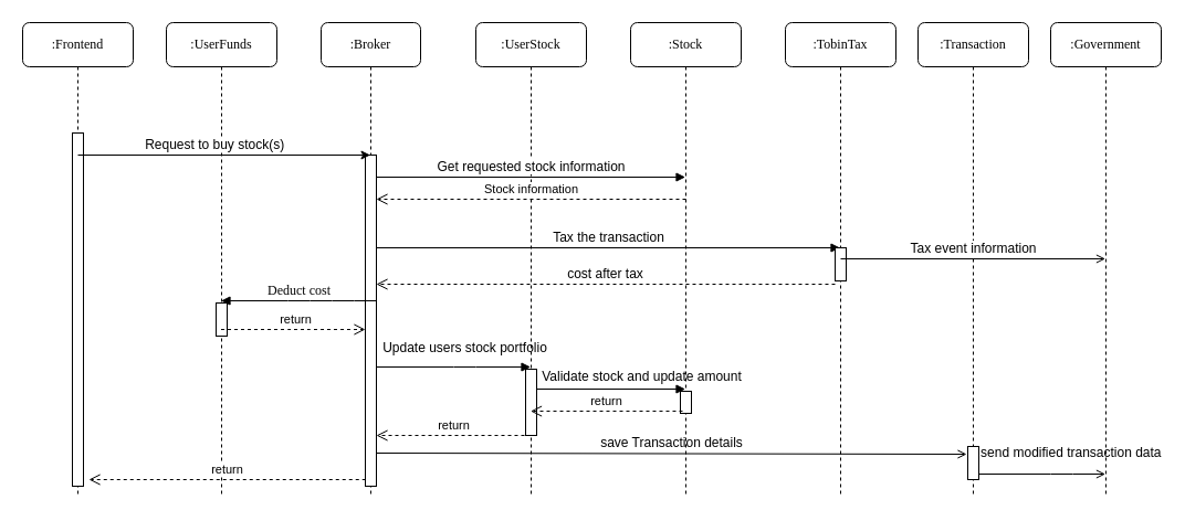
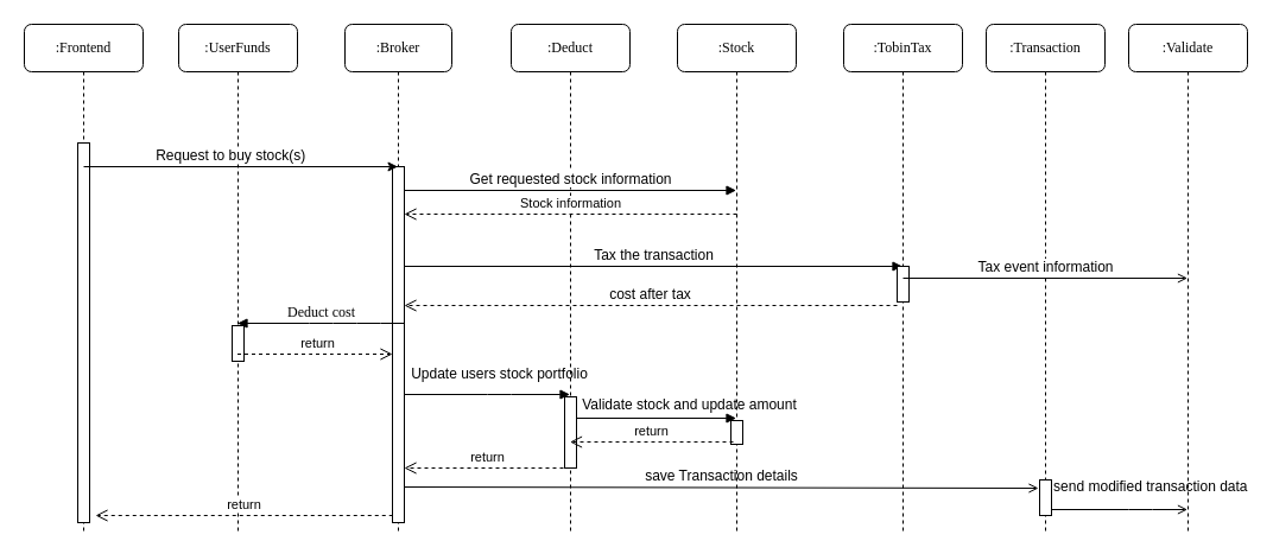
  <mxCell id="0" />
  <mxCell id="1" parent="0" />
  <mxCell id="2" value=":UserFunds" style="shape=umlLifeline;perimeter=lifelinePerimeter;whiteSpace=wrap;html=1;container=1;collapsible=0;recursiveResize=0;outlineConnect=0;rounded=1;shadow=0;comic=0;labelBackgroundColor=none;strokeWidth=1;fontFamily=Verdana;fontSize=12;align=center;" parent="1" vertex="1"><mxGeometry x="150" y="20" width="100" height="430" as="geometry" /></mxCell>
  <mxCell id="3" value="" style="html=1;points=[];perimeter=orthogonalPerimeter;rounded=0;shadow=0;comic=0;labelBackgroundColor=none;strokeWidth=1;fontFamily=Verdana;fontSize=12;align=center;" parent="2" vertex="1"><mxGeometry x="45" y="254" width="10" height="30" as="geometry" /></mxCell>
  <mxCell id="4" value=":Broker" style="shape=umlLifeline;perimeter=lifelinePerimeter;whiteSpace=wrap;html=1;container=1;collapsible=0;recursiveResize=0;outlineConnect=0;rounded=1;shadow=0;comic=0;labelBackgroundColor=none;strokeWidth=1;fontFamily=Verdana;fontSize=12;align=center;" parent="1" vertex="1"><mxGeometry x="290" y="20" width="90" height="430" as="geometry" /></mxCell>
  <mxCell id="5" value="&lt;font style=&quot;font-size: 12px&quot;&gt;Tax the transaction&lt;/font&gt;" style="html=1;verticalAlign=bottom;startArrow=none;startFill=0;endArrow=block;startSize=8;" parent="4" edge="1"><mxGeometry width="60" relative="1" as="geometry"><mxPoint x="50" y="204" as="sourcePoint" /><mxPoint x="469.5" y="204" as="targetPoint" /></mxGeometry></mxCell>
  <mxCell id="6" value="&lt;font style=&quot;font-size: 12px&quot;&gt;cost after tax&lt;/font&gt;" style="html=1;verticalAlign=bottom;endArrow=open;dashed=1;endSize=8;" parent="4" edge="1"><mxGeometry relative="1" as="geometry"><mxPoint x="465" y="237" as="sourcePoint" /><mxPoint x="50" y="237" as="targetPoint" /></mxGeometry></mxCell>
  <mxCell id="7" value="&lt;font style=&quot;font-size: 12px&quot;&gt;Update users stock portfolio&lt;/font&gt;" style="html=1;verticalAlign=bottom;startArrow=none;startFill=0;endArrow=block;startSize=8;" parent="4" edge="1"><mxGeometry x="0.147" y="8" width="60" relative="1" as="geometry"><mxPoint x="50" y="312" as="sourcePoint" /><mxPoint x="189.5" y="312" as="targetPoint" /><Array as="points"><mxPoint x="130" y="312" /></Array><mxPoint as="offset" /></mxGeometry></mxCell>
  <mxCell id="8" value="" style="html=1;points=[];perimeter=orthogonalPerimeter;rounded=0;shadow=0;comic=0;labelBackgroundColor=none;strokeWidth=1;fontFamily=Verdana;fontSize=12;align=center;" parent="4" vertex="1"><mxGeometry x="40" y="120" width="10" height="300" as="geometry" /></mxCell>
  <mxCell id="9" value="" style="html=1;points=[];perimeter=orthogonalPerimeter;rounded=0;shadow=0;comic=0;labelBackgroundColor=none;strokeColor=#000000;strokeWidth=1;fillColor=#FFFFFF;fontFamily=Verdana;fontSize=12;fontColor=#000000;align=center;" parent="4" vertex="1"><mxGeometry x="465" y="204" width="10" height="20" as="geometry" /></mxCell>
  <mxCell id="10" value="&lt;font style=&quot;font-size: 12px&quot;&gt;save Transaction details&lt;/font&gt;" style="html=1;verticalAlign=bottom;endArrow=open;endFill=0;entryX=-0.1;entryY=0.233;entryDx=0;entryDy=0;entryPerimeter=0;" parent="4" target="23" edge="1"><mxGeometry width="80" relative="1" as="geometry"><mxPoint x="50" y="390" as="sourcePoint" /><mxPoint x="589.5" y="390" as="targetPoint" /></mxGeometry></mxCell>
- <mxCell id="11" value=":UserStock" style="shape=umlLifeline;perimeter=lifelinePerimeter;whiteSpace=wrap;html=1;container=1;collapsible=0;recursiveResize=0;outlineConnect=0;rounded=1;shadow=0;comic=0;labelBackgroundColor=none;strokeWidth=1;fontFamily=Verdana;fontSize=12;align=center;" parent="1" vertex="1"><mxGeometry x="430" y="20" width="100" height="430" as="geometry" /></mxCell>
+ <mxCell id="11" value=":Deduct" style="shape=umlLifeline;perimeter=lifelinePerimeter;whiteSpace=wrap;html=1;container=1;collapsible=0;recursiveResize=0;outlineConnect=0;rounded=1;shadow=0;comic=0;labelBackgroundColor=none;strokeWidth=1;fontFamily=Verdana;fontSize=12;align=center;" parent="1" vertex="1"><mxGeometry x="430" y="20" width="100" height="430" as="geometry" /></mxCell>
  <mxCell id="12" value="&lt;font style=&quot;font-size: 12px&quot;&gt;Validate stock and update amount&lt;/font&gt;" style="html=1;verticalAlign=bottom;endArrow=block;" parent="11" edge="1"><mxGeometry x="0.434" y="2" width="80" relative="1" as="geometry"><mxPoint x="50" y="332" as="sourcePoint" /><mxPoint x="189.5" y="332" as="targetPoint" /><mxPoint as="offset" /></mxGeometry></mxCell>
  <mxCell id="13" value="" style="html=1;points=[];perimeter=orthogonalPerimeter;rounded=0;shadow=0;comic=0;labelBackgroundColor=none;strokeWidth=1;fontFamily=Verdana;fontSize=12;align=center;" parent="11" vertex="1"><mxGeometry x="45" y="314" width="10" height="60" as="geometry" /></mxCell>
  <mxCell id="14" value=":Stock" style="shape=umlLifeline;perimeter=lifelinePerimeter;whiteSpace=wrap;html=1;container=1;collapsible=0;recursiveResize=0;outlineConnect=0;rounded=1;shadow=0;comic=0;labelBackgroundColor=none;strokeWidth=1;fontFamily=Verdana;fontSize=12;align=center;" parent="1" vertex="1"><mxGeometry x="570" y="20" width="100" height="430" as="geometry" /></mxCell>
  <mxCell id="15" value="" style="html=1;points=[];perimeter=orthogonalPerimeter;rounded=0;shadow=0;comic=0;labelBackgroundColor=none;strokeWidth=1;fontFamily=Verdana;fontSize=12;align=center;" parent="14" vertex="1"><mxGeometry x="45" y="334" width="10" height="20" as="geometry" /></mxCell>
  <mxCell id="16" value=":TobinTax" style="shape=umlLifeline;perimeter=lifelinePerimeter;whiteSpace=wrap;html=1;container=1;collapsible=0;recursiveResize=0;outlineConnect=0;rounded=1;shadow=0;comic=0;labelBackgroundColor=none;strokeWidth=1;fontFamily=Verdana;fontSize=12;align=center;" parent="1" vertex="1"><mxGeometry x="710" y="20" width="100" height="430" as="geometry" /></mxCell>
  <mxCell id="17" value="" style="html=1;points=[];perimeter=orthogonalPerimeter;rounded=0;shadow=0;comic=0;labelBackgroundColor=none;strokeWidth=1;fontFamily=Verdana;fontSize=12;align=center;" parent="16" vertex="1"><mxGeometry x="45" y="204" width="10" height="30" as="geometry" /></mxCell>
  <mxCell id="18" value=":Frontend" style="shape=umlLifeline;perimeter=lifelinePerimeter;whiteSpace=wrap;html=1;container=1;collapsible=0;recursiveResize=0;outlineConnect=0;rounded=1;shadow=0;comic=0;labelBackgroundColor=none;strokeWidth=1;fontFamily=Verdana;fontSize=12;align=center;" parent="1" vertex="1"><mxGeometry y="20" width="100" height="430" as="geometry" x="20" /></mxCell>
  <mxCell id="19" value="" style="html=1;points=[];perimeter=orthogonalPerimeter;rounded=0;shadow=0;comic=0;labelBackgroundColor=none;strokeWidth=1;fontFamily=Verdana;fontSize=12;align=center;" parent="18" vertex="1"><mxGeometry x="45" y="100" width="10" height="320" as="geometry" /></mxCell>
  <mxCell id="20" value="&lt;font style=&quot;font-size: 12px&quot;&gt;&amp;nbsp; Request to buy stock(s)&amp;nbsp;&lt;/font&gt;" style="html=1;verticalAlign=bottom;startArrow=none;startFill=0;endArrow=classic;startSize=8;endFill=1;rounded=0;" parent="18" target="4" edge="1"><mxGeometry x="-0.075" width="60" relative="1" as="geometry"><mxPoint x="50" y="120" as="sourcePoint" /><mxPoint x="120" y="120" as="targetPoint" /><mxPoint as="offset" /></mxGeometry></mxCell>
  <mxCell id="21" value="Deduct cost" style="html=1;verticalAlign=bottom;endArrow=block;labelBackgroundColor=none;fontFamily=Verdana;fontSize=12;" parent="1" edge="1"><mxGeometry relative="1" as="geometry"><mxPoint x="339.5" y="272" as="sourcePoint" /><mxPoint x="199.5" y="272" as="targetPoint" /><Array as="points"><mxPoint x="310" y="272" /><mxPoint x="270" y="272" /></Array></mxGeometry></mxCell>
  <mxCell id="22" value=":Transaction" style="shape=umlLifeline;perimeter=lifelinePerimeter;whiteSpace=wrap;html=1;container=1;collapsible=0;recursiveResize=0;outlineConnect=0;rounded=1;shadow=0;comic=0;labelBackgroundColor=none;strokeWidth=1;fontFamily=Verdana;fontSize=12;align=center;" parent="1" vertex="1"><mxGeometry x="830" y="20" width="100" height="430" as="geometry" /></mxCell>
  <mxCell id="23" value="" style="html=1;points=[];perimeter=orthogonalPerimeter;rounded=0;shadow=0;comic=0;labelBackgroundColor=none;strokeWidth=1;fontFamily=Verdana;fontSize=12;align=center;" parent="22" vertex="1"><mxGeometry x="45" y="384" width="10" height="30" as="geometry" /></mxCell>
  <mxCell id="24" value="&lt;font style=&quot;font-size: 12px&quot;&gt;send modified transaction data&amp;nbsp;&lt;/font&gt;" style="html=1;verticalAlign=bottom;endArrow=open;endFill=0;" parent="22" source="23" edge="1"><mxGeometry x="0.485" y="10" width="80" relative="1" as="geometry"><mxPoint x="60" y="409" as="sourcePoint" /><mxPoint x="169.5" y="409" as="targetPoint" /><Array as="points"><mxPoint x="130" y="409" /></Array><mxPoint as="offset" /></mxGeometry></mxCell>
- <mxCell id="25" value=":Government" style="shape=umlLifeline;perimeter=lifelinePerimeter;whiteSpace=wrap;html=1;container=1;collapsible=0;recursiveResize=0;outlineConnect=0;rounded=1;shadow=0;comic=0;labelBackgroundColor=none;strokeWidth=1;fontFamily=Verdana;fontSize=12;align=center;" parent="1" vertex="1"><mxGeometry x="950" y="20" width="100" height="430" as="geometry" /></mxCell>
+ <mxCell id="25" value=":Validate" style="shape=umlLifeline;perimeter=lifelinePerimeter;whiteSpace=wrap;html=1;container=1;collapsible=0;recursiveResize=0;outlineConnect=0;rounded=1;shadow=0;comic=0;labelBackgroundColor=none;strokeWidth=1;fontFamily=Verdana;fontSize=12;align=center;" parent="1" vertex="1"><mxGeometry x="950" y="20" width="100" height="430" as="geometry" /></mxCell>
  <mxCell id="26" value="return" style="html=1;verticalAlign=bottom;endArrow=open;dashed=1;endSize=8;" parent="1" edge="1"><mxGeometry x="0.007" relative="1" as="geometry"><mxPoint x="199.5" y="298" as="sourcePoint" /><mxPoint x="330" y="298" as="targetPoint" /><Array as="points"><mxPoint x="270" y="298" /></Array><mxPoint x="1" as="offset" /></mxGeometry></mxCell>
  <mxCell id="27" value="return" style="html=1;verticalAlign=bottom;endArrow=open;dashed=1;endSize=8;exitX=0.47;exitY=0.488;exitDx=0;exitDy=0;exitPerimeter=0;" parent="1" edge="1"><mxGeometry relative="1" as="geometry"><mxPoint x="617" y="372.04" as="sourcePoint" /><mxPoint x="479.5" y="372.04" as="targetPoint" /></mxGeometry></mxCell>
  <mxCell id="28" value="return" style="html=1;verticalAlign=bottom;endArrow=open;dashed=1;endSize=8;" parent="1" edge="1"><mxGeometry x="-0.004" relative="1" as="geometry"><mxPoint x="480" y="394" as="sourcePoint" /><mxPoint x="340" y="394" as="targetPoint" /><mxPoint as="offset" /></mxGeometry></mxCell>
  <mxCell id="29" value="return" style="html=1;verticalAlign=bottom;endArrow=open;dashed=1;endSize=8;" parent="1" edge="1"><mxGeometry relative="1" as="geometry"><mxPoint x="330.25" y="434" as="sourcePoint" /><mxPoint x="80" y="434" as="targetPoint" /></mxGeometry></mxCell>
  <mxCell id="30" value="&lt;font style=&quot;font-size: 12px&quot;&gt;Tax event information&lt;/font&gt;" style="html=1;verticalAlign=bottom;endArrow=open;endFill=0;exitX=0.5;exitY=0.333;exitDx=0;exitDy=0;exitPerimeter=0;" parent="1" source="17" edge="1"><mxGeometry width="80" relative="1" as="geometry"><mxPoint x="770" y="234" as="sourcePoint" /><mxPoint x="999.5" y="233.99" as="targetPoint" /></mxGeometry></mxCell>
  <mxCell id="31" value="&lt;font style=&quot;font-size: 12px&quot;&gt;Get requested stock information&lt;/font&gt;" style="html=1;verticalAlign=bottom;endArrow=block;" parent="1" edge="1"><mxGeometry width="80" relative="1" as="geometry"><mxPoint x="340" y="160" as="sourcePoint" /><mxPoint x="619.5" y="160" as="targetPoint" /></mxGeometry></mxCell>
  <mxCell id="32" value="Stock information" style="html=1;verticalAlign=bottom;endArrow=open;dashed=1;endSize=8;" parent="1" edge="1"><mxGeometry relative="1" as="geometry"><mxPoint x="620" y="180" as="sourcePoint" /><mxPoint x="340" y="180" as="targetPoint" /></mxGeometry></mxCell>
